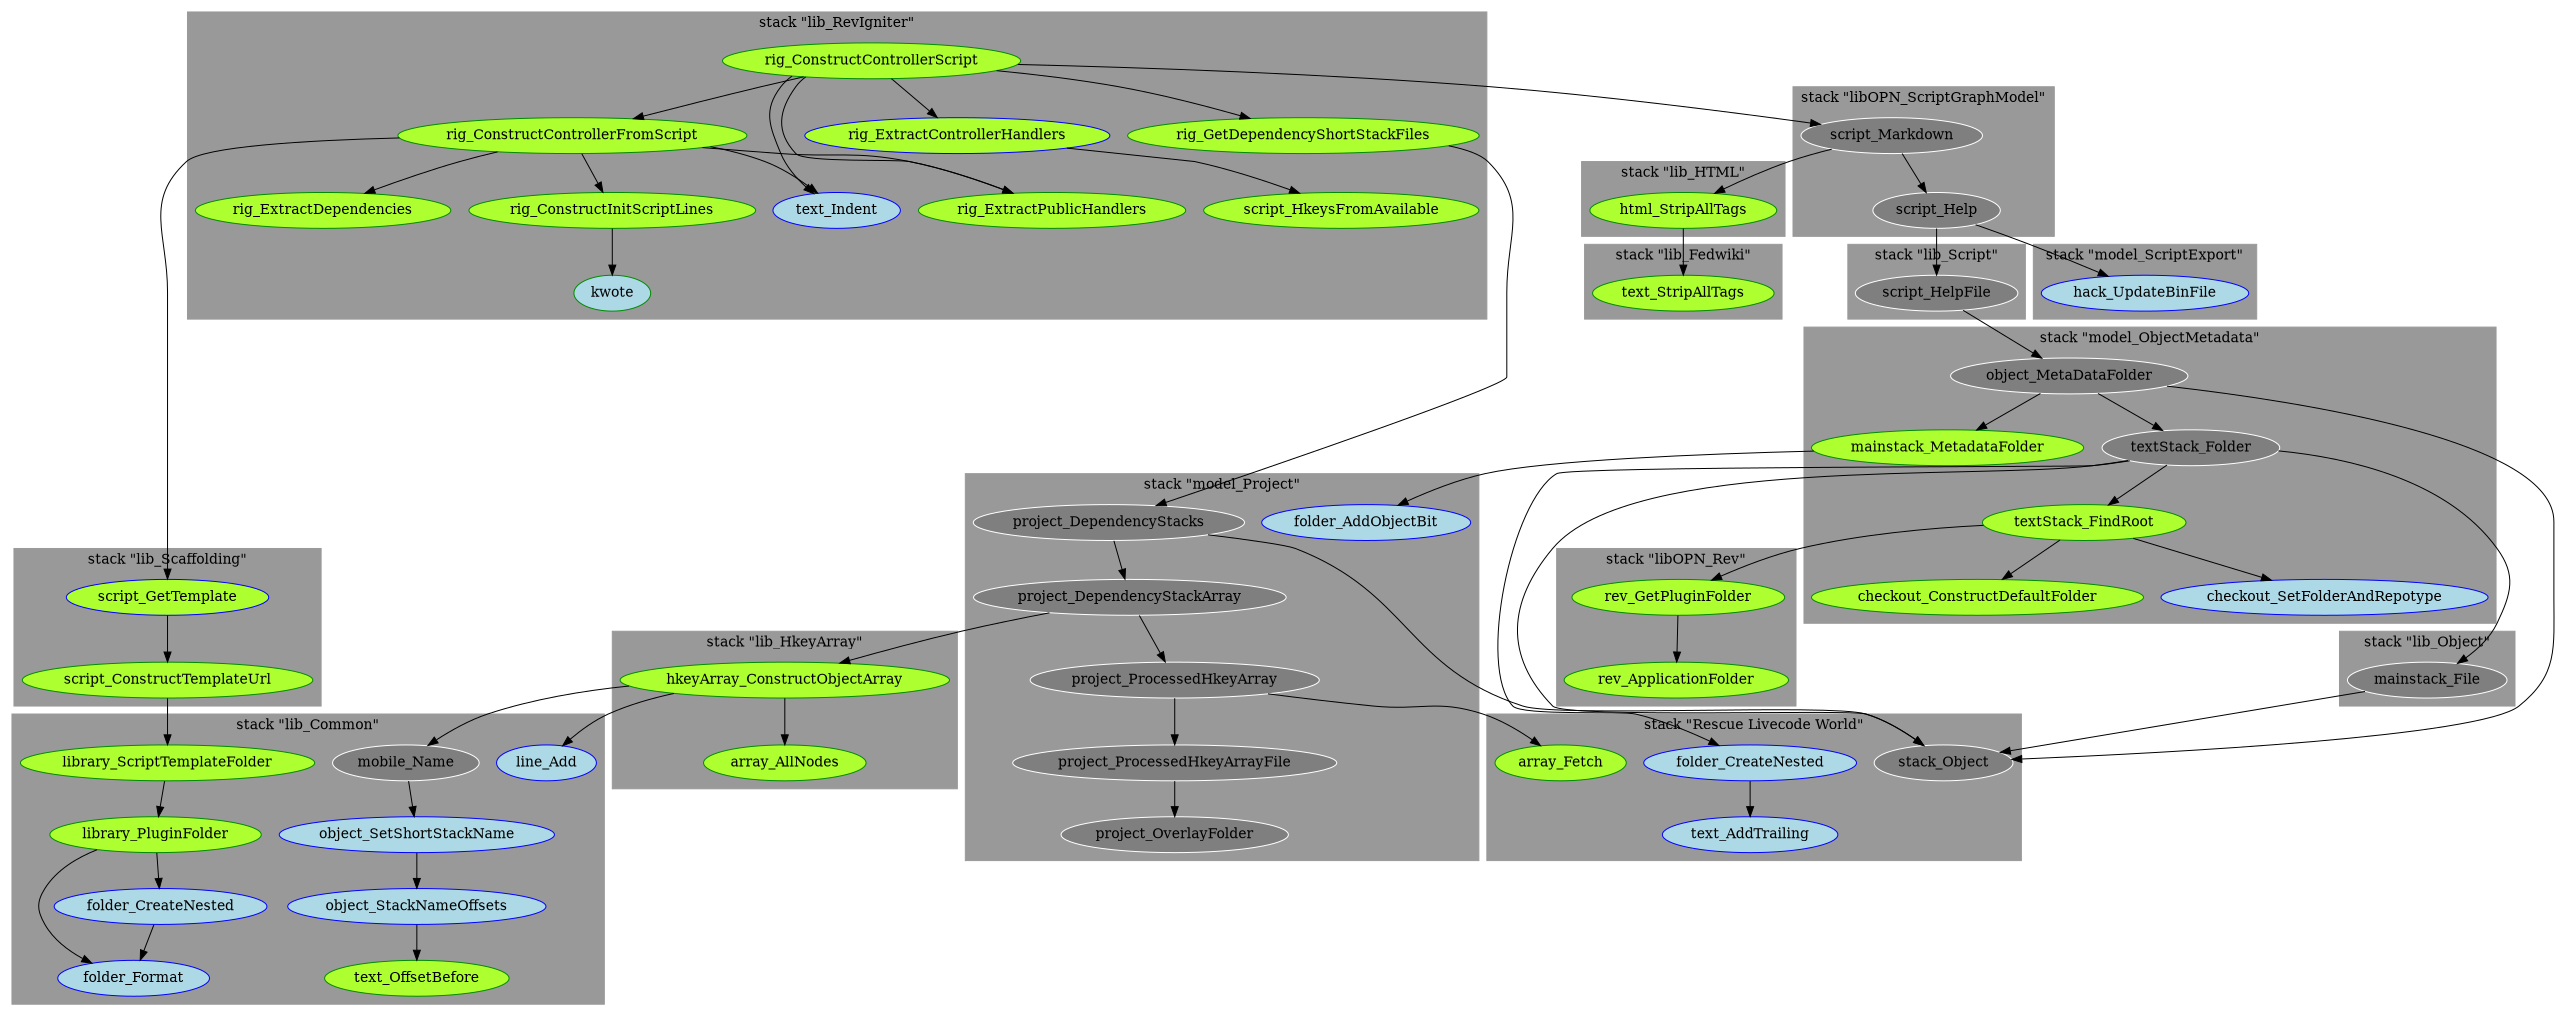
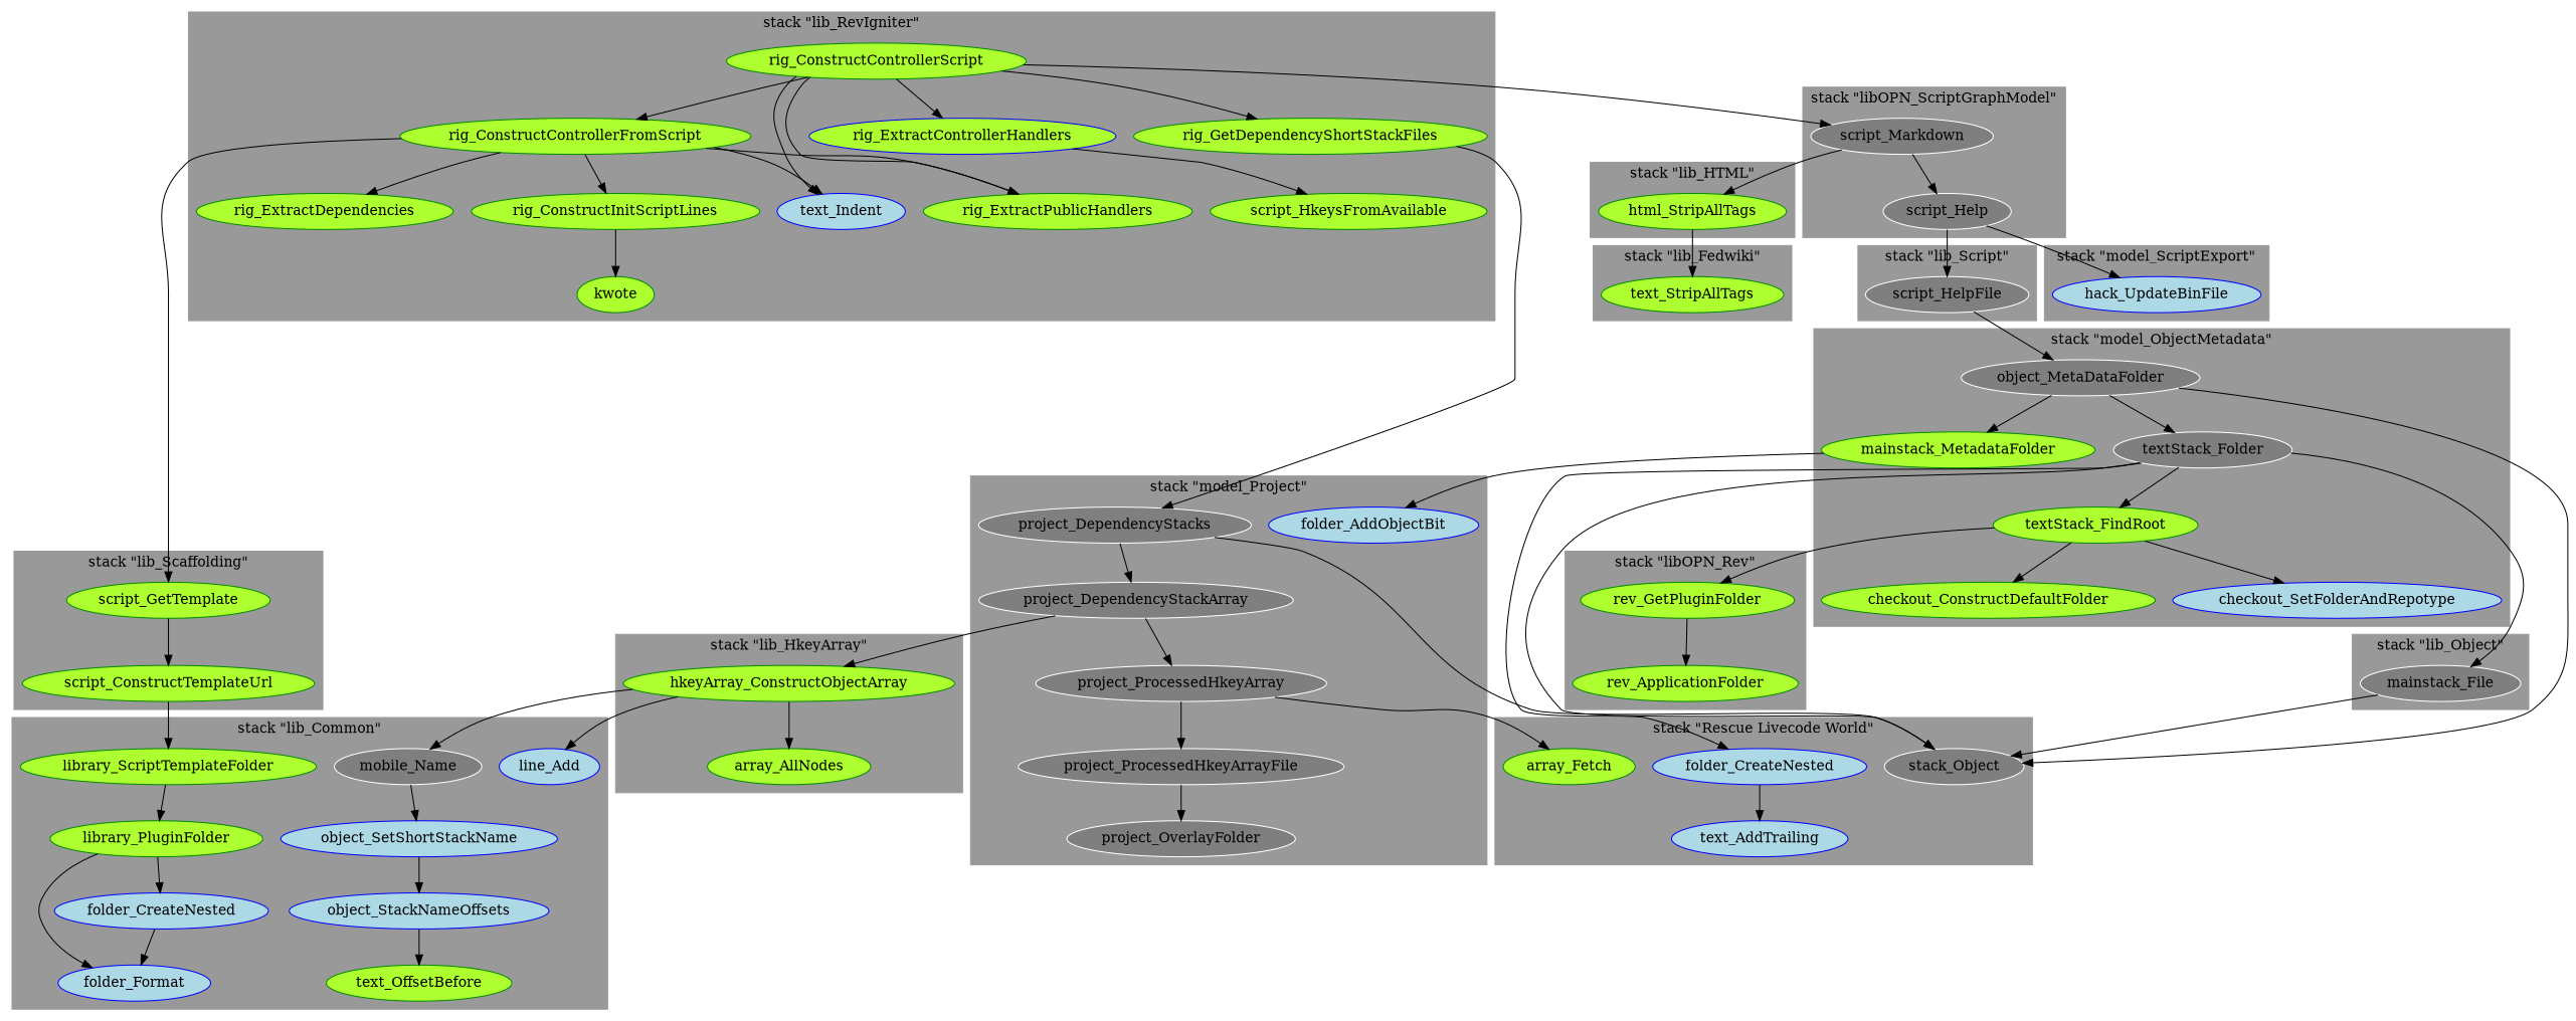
  digraph {
    clusterrank=true
    node [color=Green4 fillcolor=GreenYellow style=filled]
    n1 [color=white fillcolor=grey50 label=project_OverlayFolder]
    n2 [color=white fillcolor=grey50 label=object_MetaDataFolder]
    n3 [color=white fillcolor=grey50 label=project_DependencyStackArray]
    n4 [color=white fillcolor=grey50 label=project_DependencyStacks]
    n5 [color=white fillcolor=grey50 label=script_Markdown]
    n6 [color=white fillcolor=grey50 label=textStack_Folder]
    n7 [color=white fillcolor=grey50 label=script_Help]
    n8 [color=white fillcolor=grey50 label=script_HelpFile]
    n9 [color=white fillcolor=grey50 label=project_ProcessedHkeyArray]
    n10 [color=white fillcolor=grey50 label=project_ProcessedHkeyArrayFile]
    n11 [color=white fillcolor=grey50 label=stack_Object]
    n12 [color=white fillcolor=grey50 label=mainstack_File]
    n13 [color=white fillcolor=grey50 label=mobile_Name]
    n14 [label=script_ConstructTemplateUrl]
    n15 [label=hkeyArray_ConstructObjectArray]
-   n16 [fillcolor=LightBlue label=kwote]
+   n16 [label=kwote]
    n17 [label=rev_ApplicationFolder]
    n18 [label=mainstack_MetadataFolder]
    n19 [label=array_Fetch]
    n20 [label=rig_ExtractPublicHandlers]
    n21 [label=array_AllNodes]
    n22 [label=library_PluginFolder]
    n23 [label=text_StripAllTags]
-   n24 [color=Blue label=script_GetTemplate]
+   n24 [label=script_GetTemplate]
    n25 [label=rig_ConstructControllerFromScript]
    n26 [label=library_ScriptTemplateFolder]
    n27 [label=checkout_ConstructDefaultFolder]
    n28 [label=script_HkeysFromAvailable]
    n29 [label=rig_GetDependencyShortStackFiles]
    n30 [color=Blue label=rig_ExtractControllerHandlers]
    n31 [label=rig_ConstructControllerScript]
    n32 [label=rig_ConstructInitScriptLines]
    n33 [label=rig_ExtractDependencies]
    n34 [label=textStack_FindRoot]
    n35 [label=text_OffsetBefore]
    n36 [label=rev_GetPluginFolder]
    n37 [label=html_StripAllTags]
    n38 [color=Blue fillcolor=LightBlue label=checkout_SetFolderAndRepotype]
    n39 [color=Blue fillcolor=LightBlue label=folder_CreateNested]
    n40 [color=Blue fillcolor=LightBlue label=text_AddTrailing]
    n41 [color=Blue fillcolor=LightBlue label=folder_AddObjectBit]
    n42 [color=Blue fillcolor=LightBlue label=object_StackNameOffsets]
    n43 [color=Blue fillcolor=LightBlue label=object_SetShortStackName]
    n44 [color=Blue fillcolor=LightBlue label=folder_Format]
    n45 [color=Blue fillcolor=LightBlue label=line_Add]
    n46 [color=Blue fillcolor=LightBlue label=text_Indent]
    n47 [color=Blue fillcolor=LightBlue label=hack_UpdateBinFile]
    n48 [color=Blue fillcolor=LightBlue label=folder_CreateNested]
    subgraph sub_1 {
      n1
      n2
      n3
      n4
      n5
      n6
      n7
      n8
      n9
      n10
      n11
      n12
      n13
    }
    subgraph sub_2 {
      n14
      n15
      n16
      n17
      n18
      n19
      n20
      n21
      n22
      n23
      n24
      n25
      n26
      n27
      n28
      n29
      n30
      n31
      n32
      n33
      n34
      n35
      n36
      n37
    }
    subgraph sub_3 {
      n38
      n39
      n40
      n41
      n42
      n43
      n44
      n45
      n46
      n47
      n48
    }
    subgraph cluster_4 {
      color=grey60
      fillcolor=grey60
      label="stack \"lib_Common\""
      style=filled
      n13
      n22
      n26
      n35
      n39
      n42
      n43
      n44
      n45
    }
    subgraph cluster_5 {
      color=grey60
      fillcolor=grey60
      label="stack \"lib_Fedwiki\""
      style=filled
      n23
    }
    subgraph cluster_6 {
      color=grey60
      fillcolor=grey60
      label="stack \"lib_HkeyArray\""
      style=filled
      n15
      n21
    }
    subgraph cluster_7 {
      color=grey60
      fillcolor=grey60
      label="stack \"lib_HTML\""
      style=filled
      n37
    }
    subgraph cluster_8 {
      color=grey60
      fillcolor=grey60
      label="stack \"lib_Object\""
      style=filled
      n12
    }
    subgraph cluster_9 {
      color=grey60
      fillcolor=grey60
      label="stack \"lib_RevIgniter\""
      style=filled
      n16
      n20
      n25
      n28
      n29
      n30
      n31
      n32
      n33
      n46
    }
    subgraph cluster_10 {
      color=grey60
      fillcolor=grey60
      label="stack \"lib_Scaffolding\""
      style=filled
      n14
      n24
    }
    subgraph cluster_11 {
      color=grey60
      fillcolor=grey60
      label="stack \"lib_Script\""
      style=filled
      n8
    }
    subgraph cluster_12 {
      color=grey60
      fillcolor=grey60
      label="stack \"libOPN_Rev\""
      style=filled
      n17
      n36
    }
    subgraph cluster_13 {
      color=grey60
      fillcolor=grey60
      label="stack \"libOPN_ScriptGraphModel\""
      style=filled
      n5
      n7
    }
    subgraph cluster_14 {
      color=grey60
      fillcolor=grey60
      label="stack \"model_ObjectMetadata\""
      style=filled
      n2
      n6
      n18
      n27
      n34
      n38
    }
    subgraph cluster_15 {
      color=grey60
      fillcolor=grey60
      label="stack \"model_Project\""
      style=filled
      n1
      n3
      n4
      n9
      n10
      n41
    }
    subgraph cluster_16 {
      color=grey60
      fillcolor=grey60
      label="stack \"model_ScriptExport\""
      style=filled
      n47
    }
    subgraph cluster_17 {
      color=grey60
      fillcolor=grey60
      label="stack \"Rescue Livecode World\""
      style=filled
      n11
      n19
      n40
      n48
    }
    n2 -> n6
    n2 -> n11
    n2 -> n18
    n3 -> n9
    n3 -> n15
    n4 -> n3
    n4 -> n11
    n5 -> n7
    n5 -> n37
    n6 -> n11
    n6 -> n12
    n6 -> n34
    n6 -> n48
    n7 -> n8
    n7 -> n47
    n8 -> n2
    n9 -> n10
    n9 -> n19
    n10 -> n1
    n12 -> n11
    n13 -> n43
    n14 -> n26
    n15 -> n13
    n15 -> n21
    n15 -> n45
    n18 -> n41
    n22 -> n39
    n22 -> n44
    n24 -> n14
    n25 -> n20
    n25 -> n24
    n25 -> n32
    n25 -> n33
    n25 -> n46
    n26 -> n22
    n29 -> n4
    n30 -> n28
    n31 -> n5
    n31 -> n20
    n31 -> n25
    n31 -> n29
    n31 -> n30
    n31 -> n46
    n32 -> n16
    n34 -> n27
    n34 -> n36
    n34 -> n38
    n36 -> n17
    n37 -> n23
    n39 -> n44
    n42 -> n35
    n43 -> n42
    n48 -> n40
  }
